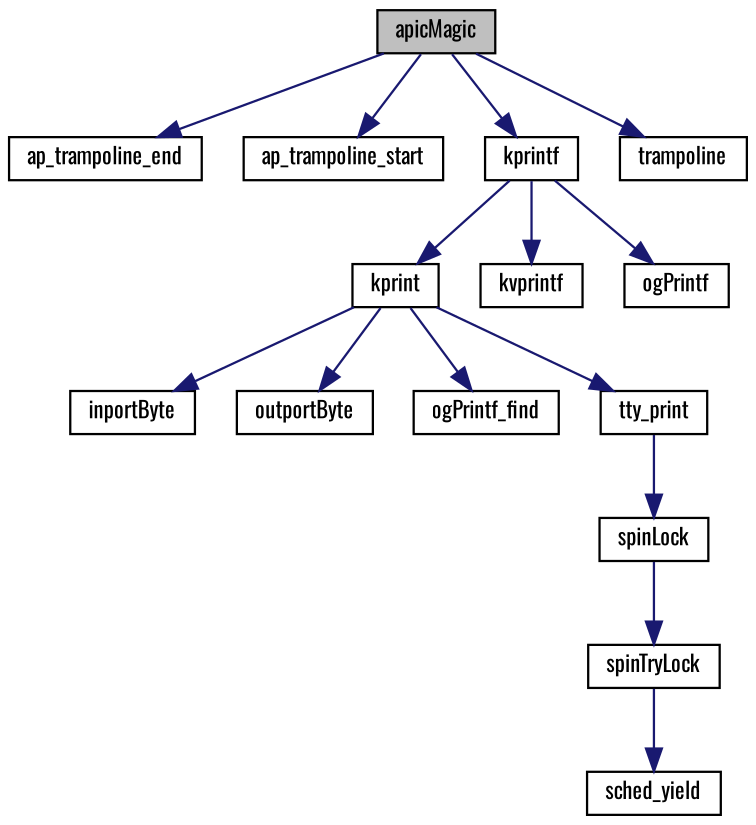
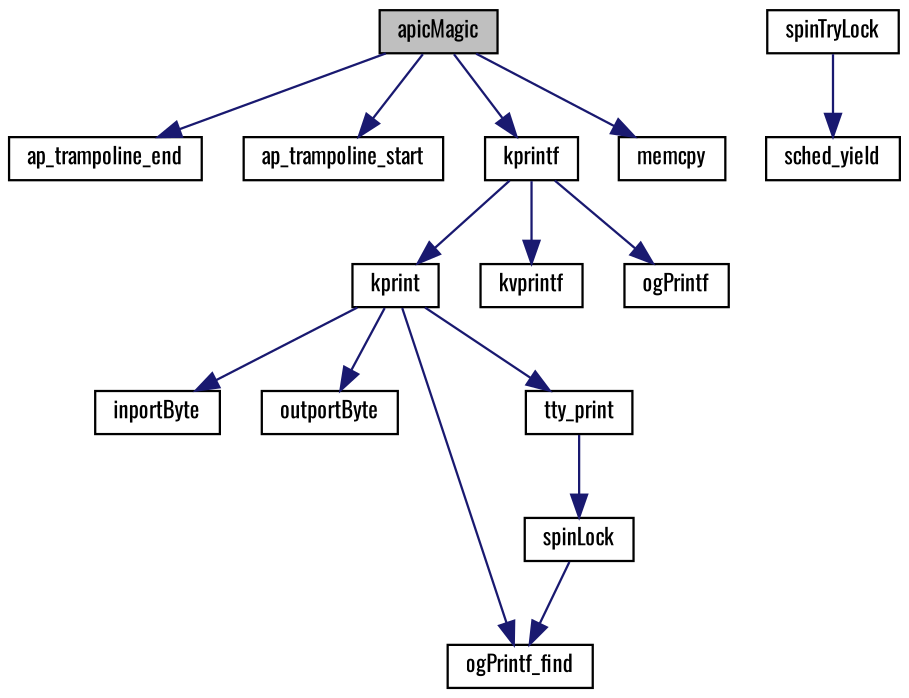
  digraph {
    fontname=Oswald
    rankdir=TB
    node [color=black fillcolor=white fontname=Oswald fontsize=10 shape=record style=filled]
    edge [color=midnightblue fontname=Oswald fontsize=10 labelfontname=Helvetica labelfontsize=10 style=solid]
    n1 [fillcolor=grey75 fontcolor=black height=0.2 label=apicMagic width=0.4]
    n2 [height=0.2 label=ap_trampoline_end width=0.4]
    n3 [height=0.2 label=ap_trampoline_start width=0.4]
    n4 [height=0.2 label=kprintf width=0.4]
-   n5 [height=0.2 label=trampoline width=0.4]
+   n5 [height=0.2 label=memcpy width=0.4]
    n6 [height=0.2 label=kprint width=0.4]
    n7 [height=0.2 label=kvprintf width=0.4]
    n8 [height=0.2 label=ogPrintf width=0.4]
    n9 [height=0.2 label=inportByte width=0.4]
    n10 [height=0.2 label=outportByte width=0.4]
    n11 [height=0.2 label=ogPrintf_find width=0.4]
    n12 [height=0.2 label=tty_print width=0.4]
    n13 [height=0.2 label=spinLock width=0.4]
    n14 [height=0.2 label=spinTryLock width=0.4]
    n15 [height=0.2 label=sched_yield width=0.4]
    n1 -> n2
    n1 -> n3
    n1 -> n4
    n1 -> n5
    n4 -> n6
    n4 -> n7
    n4 -> n8
    n6 -> n9
    n6 -> n10
    n6 -> n11
    n6 -> n12
    n12 -> n13
-   n13 -> n14
+   n13 -> n11
    n14 -> n15
  }
